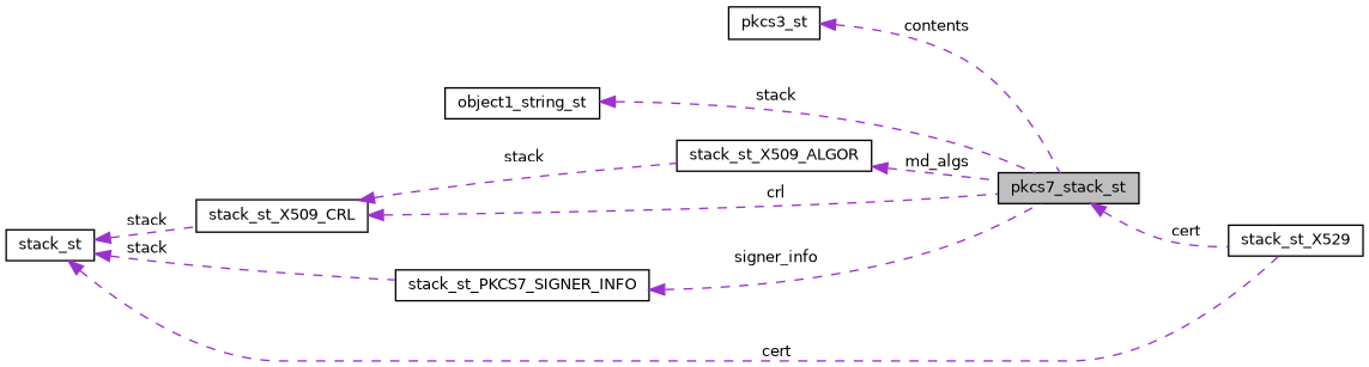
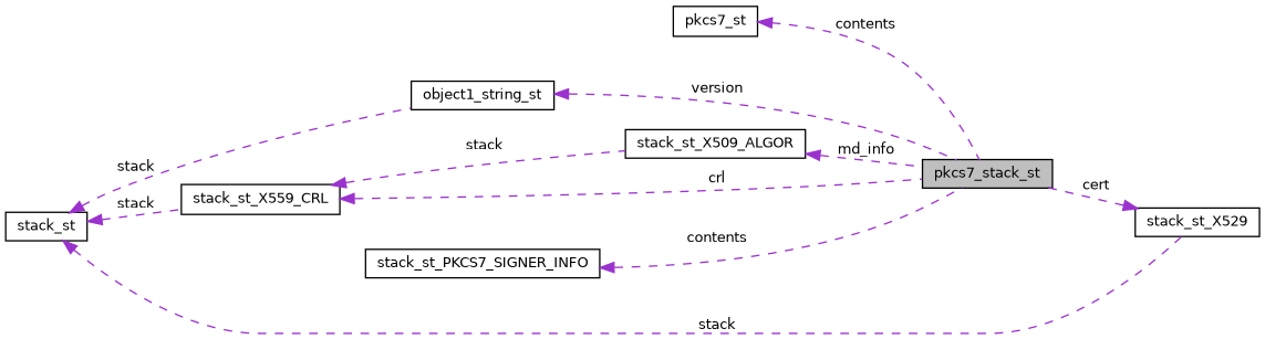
  digraph {
    rankdir=LR
    node [color=black fillcolor=white fontname=Helvetica fontsize=10 shape=record style=filled]
    edge [color=darkorchid3 dir=back fontname=Helvetica fontsize=10 labelfontname=Helvetica labelfontsize=10 style=dashed]
    n1 [fillcolor=grey75 fontcolor=black height=0.2 label=pkcs7_stack_st width=0.4]
    n2 [height=0.2 label=object1_string_st width=0.4]
-   n3 [height=0.2 label=pkcs3_st width=0.4]
+   n3 [height=0.2 label=pkcs7_st width=0.4]
    n4 [height=0.2 label=stack_st_X509_ALGOR width=0.4]
    n5 [height=0.2 label=stack_st width=0.4]
-   n6 [height=0.2 label=stack_st_X509_CRL width=0.4]
+   n6 [height=0.2 label=stack_st_X559_CRL width=0.4]
    n7 [height=0.2 label=stack_st_X529 width=0.4]
    n8 [height=0.2 label=stack_st_PKCS7_SIGNER_INFO width=0.4]
-   n2 -> n1 [label=" stack"]
+   n2 -> n1 [label=" version"]
    n3 -> n1 [label=" contents"]
-   n4 -> n1 [label=" md_algs"]
+   n4 -> n1 [label=" md_info"]
    n5 -> n6 [label=" stack"]
-   n5 -> n7 [label=" cert"]
-   n5 -> n8 [label=" stack"]
+   n5 -> n7 [label=" stack"]
+   n5 -> n2 [label=" stack"]
    n6 -> n1 [label=" crl"]
    n6 -> n4 [label=" stack"]
-   n1 -> n7 [label=" cert"]
-   n8 -> n1 [label=" signer_info"]
+   n7 -> n1 [label=" cert"]
+   n8 -> n1 [label=" contents"]
  }
